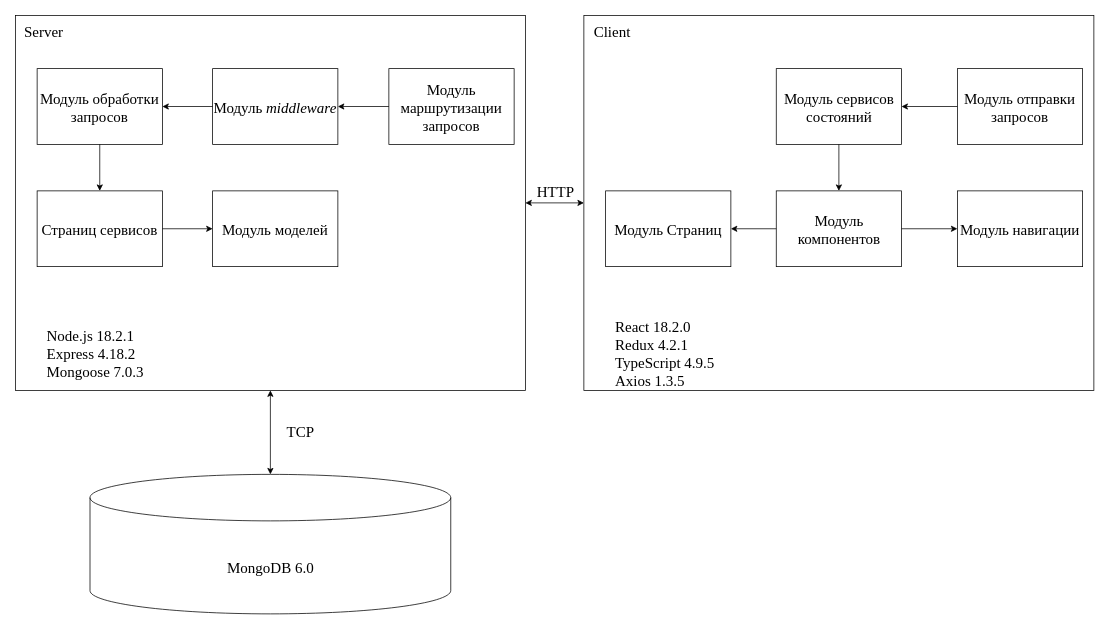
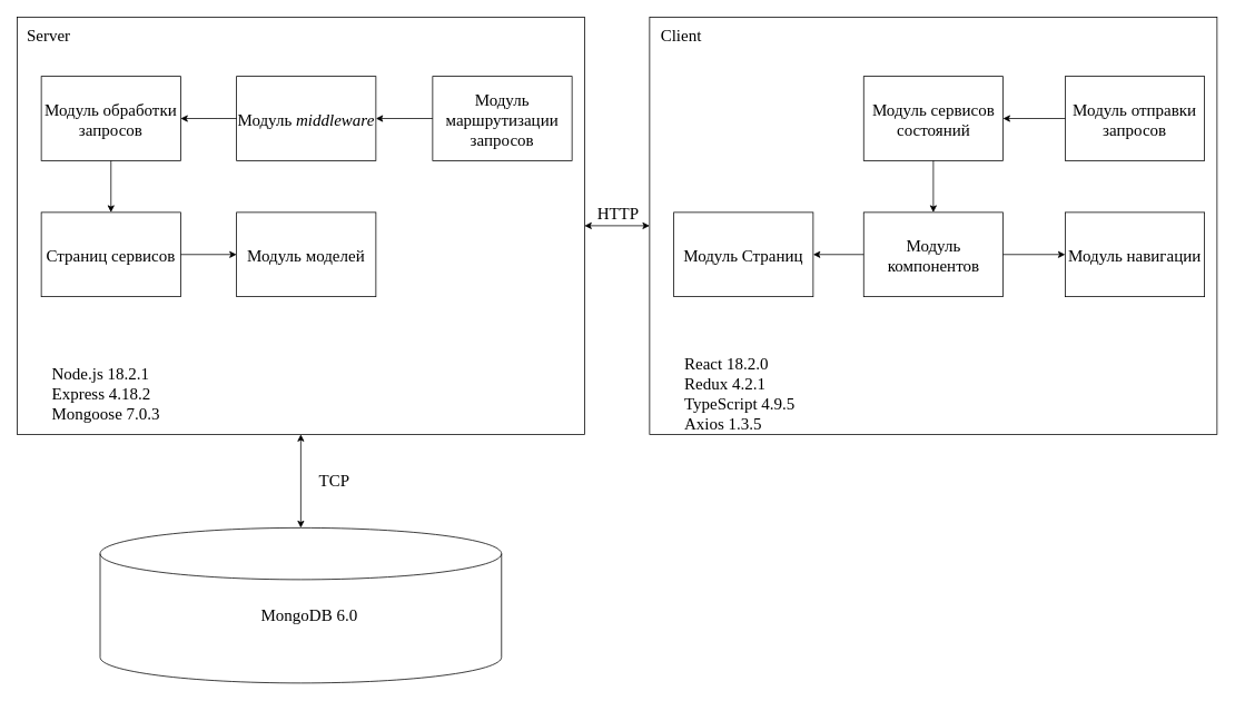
  <mxCell id="0" />
  <mxCell id="1" parent="0" />
  <mxCell id="2" value="" style="rounded=0;whiteSpace=wrap;html=1;fontFamily=Times New Roman;fontSize=20;" parent="1" vertex="1"><mxGeometry x="20" y="20" width="680" height="500" as="geometry" /></mxCell>
  <mxCell id="3" value="" style="rounded=0;whiteSpace=wrap;html=1;fontFamily=Times New Roman;fontSize=20;" parent="1" vertex="1"><mxGeometry x="518" y="91" width="167" height="101" as="geometry" /></mxCell>
  <mxCell id="4" value="&lt;font style=&quot;font-size: 20px;&quot;&gt;Server&lt;/font&gt;" style="text;html=1;strokeColor=none;fillColor=none;align=center;verticalAlign=middle;whiteSpace=wrap;rounded=0;fontFamily=Times New Roman;fontSize=20;" parent="1" vertex="1"><mxGeometry x="28" y="26" width="60" height="30" as="geometry" /></mxCell>
  <mxCell id="5" value="" style="rounded=0;whiteSpace=wrap;html=1;fontFamily=Times New Roman;fontSize=20;" parent="1" vertex="1"><mxGeometry x="283" y="91" width="167" height="101" as="geometry" /></mxCell>
  <mxCell id="6" value="" style="rounded=0;whiteSpace=wrap;html=1;fontFamily=Times New Roman;fontSize=20;" parent="1" vertex="1"><mxGeometry x="49" y="91" width="167" height="101" as="geometry" /></mxCell>
  <mxCell id="7" value="" style="rounded=0;whiteSpace=wrap;html=1;fontFamily=Times New Roman;fontSize=20;" parent="1" vertex="1"><mxGeometry x="49" y="254" width="167" height="101" as="geometry" /></mxCell>
  <mxCell id="8" value="" style="rounded=0;whiteSpace=wrap;html=1;fontFamily=Times New Roman;fontSize=20;" parent="1" vertex="1"><mxGeometry x="283" y="254" width="167" height="101" as="geometry" /></mxCell>
  <mxCell id="9" value="" style="endArrow=classic;html=1;rounded=0;fontFamily=Times New Roman;fontSize=20;" parent="1" source="3" target="5" edge="1"><mxGeometry width="50" height="50" relative="1" as="geometry"><mxPoint x="337" y="278" as="sourcePoint" /><mxPoint x="387" y="228" as="targetPoint" /></mxGeometry></mxCell>
  <mxCell id="10" value="" style="endArrow=classic;html=1;rounded=0;fontFamily=Times New Roman;fontSize=20;" parent="1" source="5" target="6" edge="1"><mxGeometry width="50" height="50" relative="1" as="geometry"><mxPoint x="228" y="152" as="sourcePoint" /><mxPoint x="293" y="152" as="targetPoint" /></mxGeometry></mxCell>
  <mxCell id="11" value="" style="endArrow=classic;html=1;rounded=0;fontFamily=Times New Roman;fontSize=20;" parent="1" source="6" target="7" edge="1"><mxGeometry width="50" height="50" relative="1" as="geometry"><mxPoint x="-232" y="162" as="sourcePoint" /><mxPoint x="-167" y="162" as="targetPoint" /></mxGeometry></mxCell>
  <mxCell id="12" value="" style="endArrow=classic;html=1;rounded=0;fontFamily=Times New Roman;fontSize=20;" parent="1" source="7" target="8" edge="1"><mxGeometry width="50" height="50" relative="1" as="geometry"><mxPoint x="248" y="172" as="sourcePoint" /><mxPoint x="313" y="172" as="targetPoint" /></mxGeometry></mxCell>
  <mxCell id="13" value="&lt;font style=&quot;font-size: 20px;&quot;&gt;&lt;span style=&quot;font-size: 20px;&quot;&gt;Модуль маршрутизации запросов&lt;/span&gt;&lt;/font&gt;" style="text;html=1;strokeColor=none;fillColor=none;align=center;verticalAlign=middle;whiteSpace=wrap;rounded=0;fontFamily=Times New Roman;fontSize=20;" parent="1" vertex="1"><mxGeometry x="518" y="91" width="167" height="101" as="geometry" /></mxCell>
  <mxCell id="14" value="&lt;font style=&quot;font-size: 20px;&quot;&gt;Модуль &lt;i style=&quot;font-size: 20px;&quot;&gt;middleware&lt;/i&gt;&lt;/font&gt;" style="text;html=1;strokeColor=none;fillColor=none;align=center;verticalAlign=middle;whiteSpace=wrap;rounded=0;fontFamily=Times New Roman;fontSize=20;" parent="1" vertex="1"><mxGeometry x="283" y="91" width="167" height="101" as="geometry" /></mxCell>
  <mxCell id="15" value="&lt;font style=&quot;font-size: 20px;&quot;&gt;Модуль обработки запросов&lt;/font&gt;" style="text;html=1;strokeColor=none;fillColor=none;align=center;verticalAlign=middle;whiteSpace=wrap;rounded=0;fontFamily=Times New Roman;fontSize=20;" parent="1" vertex="1"><mxGeometry x="49" y="91" width="167" height="101" as="geometry" /></mxCell>
  <mxCell id="16" value="&lt;font style=&quot;font-size: 20px;&quot;&gt;Страниц сервисов&lt;/font&gt;" style="text;html=1;strokeColor=none;fillColor=none;align=center;verticalAlign=middle;whiteSpace=wrap;rounded=0;fontFamily=Times New Roman;fontSize=20;" parent="1" vertex="1"><mxGeometry x="49" y="254" width="167" height="101" as="geometry" /></mxCell>
  <mxCell id="17" value="&lt;font style=&quot;font-size: 20px;&quot;&gt;Модуль моделей&lt;/font&gt;" style="text;html=1;strokeColor=none;fillColor=none;align=center;verticalAlign=middle;whiteSpace=wrap;rounded=0;fontFamily=Times New Roman;fontSize=20;" parent="1" vertex="1"><mxGeometry x="283" y="254" width="167" height="101" as="geometry" /></mxCell>
  <mxCell id="18" value="&lt;blockquote style=&quot;margin: 0px 0px 0px 40px; border: none; padding: 0px; font-size: 20px;&quot;&gt;Node.js 18.2.1&lt;br style=&quot;font-size: 20px;&quot;&gt;&lt;span style=&quot;font-size: 20px;&quot;&gt;Express 4.18.2&lt;br style=&quot;font-size: 20px;&quot;&gt;&lt;/span&gt;&lt;span style=&quot;font-size: 20px;&quot;&gt;Mongoose 7.0.3&lt;/span&gt;&lt;/blockquote&gt;" style="text;html=1;strokeColor=none;fillColor=none;align=left;verticalAlign=middle;whiteSpace=wrap;rounded=0;fontFamily=Times New Roman;fontSize=20;" parent="1" vertex="1"><mxGeometry x="20" y="419" width="192" height="101" as="geometry" /></mxCell>
  <mxCell id="19" value="" style="rounded=0;whiteSpace=wrap;html=1;fontFamily=Times New Roman;fontSize=20;" parent="1" vertex="1"><mxGeometry x="778" y="20" width="680" height="500" as="geometry" /></mxCell>
  <mxCell id="20" value="" style="rounded=0;whiteSpace=wrap;html=1;fontFamily=Times New Roman;fontSize=20;" parent="1" vertex="1"><mxGeometry x="1276" y="91" width="167" height="101" as="geometry" /></mxCell>
  <mxCell id="21" value="&lt;font style=&quot;font-size: 20px;&quot;&gt;Client&lt;/font&gt;" style="text;html=1;strokeColor=none;fillColor=none;align=center;verticalAlign=middle;whiteSpace=wrap;rounded=0;fontFamily=Times New Roman;fontSize=20;" parent="1" vertex="1"><mxGeometry x="786" y="26" width="60" height="30" as="geometry" /></mxCell>
  <mxCell id="22" value="" style="rounded=0;whiteSpace=wrap;html=1;fontFamily=Times New Roman;fontSize=20;" parent="1" vertex="1"><mxGeometry x="1034.5" y="91" width="167" height="101" as="geometry" /></mxCell>
  <mxCell id="23" value="" style="rounded=0;whiteSpace=wrap;html=1;fontFamily=Times New Roman;fontSize=20;" parent="1" vertex="1"><mxGeometry x="1034.5" y="254" width="167" height="101" as="geometry" /></mxCell>
  <mxCell id="24" value="" style="rounded=0;whiteSpace=wrap;html=1;fontFamily=Times New Roman;fontSize=20;" parent="1" vertex="1"><mxGeometry x="807" y="254" width="167" height="101" as="geometry" /></mxCell>
  <mxCell id="25" value="" style="rounded=0;whiteSpace=wrap;html=1;fontFamily=Times New Roman;fontSize=20;" parent="1" vertex="1"><mxGeometry x="1276" y="254" width="167" height="101" as="geometry" /></mxCell>
  <mxCell id="26" value="" style="endArrow=classic;html=1;rounded=0;fontFamily=Times New Roman;fontSize=20;" parent="1" source="20" target="22" edge="1"><mxGeometry width="50" height="50" relative="1" as="geometry"><mxPoint x="1095" y="278" as="sourcePoint" /><mxPoint x="1145" y="228" as="targetPoint" /></mxGeometry></mxCell>
  <mxCell id="27" value="" style="endArrow=classic;html=1;rounded=0;fontFamily=Times New Roman;fontSize=20;" parent="1" source="22" target="23" edge="1"><mxGeometry width="50" height="50" relative="1" as="geometry"><mxPoint x="986" y="152" as="sourcePoint" /><mxPoint x="1051" y="152" as="targetPoint" /></mxGeometry></mxCell>
  <mxCell id="28" value="" style="endArrow=classic;html=1;rounded=0;fontFamily=Times New Roman;fontSize=20;" parent="1" source="23" target="24" edge="1"><mxGeometry width="50" height="50" relative="1" as="geometry"><mxPoint x="526" y="162" as="sourcePoint" /><mxPoint x="591" y="162" as="targetPoint" /></mxGeometry></mxCell>
  <mxCell id="29" value="" style="endArrow=classic;html=1;rounded=0;fontFamily=Times New Roman;fontSize=20;" parent="1" source="32" target="25" edge="1"><mxGeometry width="50" height="50" relative="1" as="geometry"><mxPoint x="1006" y="172" as="sourcePoint" /><mxPoint x="1071" y="172" as="targetPoint" /></mxGeometry></mxCell>
  <mxCell id="30" value="&lt;font style=&quot;font-size: 20px;&quot;&gt;&lt;span style=&quot;font-size: 20px;&quot;&gt;Модуль отправки запросов&lt;/span&gt;&lt;/font&gt;" style="text;html=1;strokeColor=none;fillColor=none;align=center;verticalAlign=middle;whiteSpace=wrap;rounded=0;fontFamily=Times New Roman;fontSize=20;" parent="1" vertex="1"><mxGeometry x="1276" y="91" width="167" height="101" as="geometry" /></mxCell>
  <mxCell id="31" value="&lt;font style=&quot;font-size: 20px;&quot;&gt;Модуль сервисов состояний&lt;/font&gt;" style="text;html=1;strokeColor=none;fillColor=none;align=center;verticalAlign=middle;whiteSpace=wrap;rounded=0;fontFamily=Times New Roman;fontSize=20;" parent="1" vertex="1"><mxGeometry x="1034.5" y="91" width="167" height="101" as="geometry" /></mxCell>
  <mxCell id="32" value="&lt;font style=&quot;font-size: 20px;&quot;&gt;Модуль компонентов&lt;/font&gt;" style="text;html=1;strokeColor=none;fillColor=none;align=center;verticalAlign=middle;whiteSpace=wrap;rounded=0;fontFamily=Times New Roman;fontSize=20;" parent="1" vertex="1"><mxGeometry x="1034.5" y="254" width="167" height="101" as="geometry" /></mxCell>
  <mxCell id="33" value="&lt;font style=&quot;font-size: 20px;&quot;&gt;Модуль Страниц&lt;/font&gt;" style="text;html=1;strokeColor=none;fillColor=none;align=center;verticalAlign=middle;whiteSpace=wrap;rounded=0;fontFamily=Times New Roman;fontSize=20;" parent="1" vertex="1"><mxGeometry x="807" y="254" width="167" height="101" as="geometry" /></mxCell>
  <mxCell id="34" value="&lt;font style=&quot;font-size: 20px;&quot;&gt;Модуль навигации&lt;/font&gt;" style="text;html=1;strokeColor=none;fillColor=none;align=center;verticalAlign=middle;whiteSpace=wrap;rounded=0;fontFamily=Times New Roman;fontSize=20;" parent="1" vertex="1"><mxGeometry x="1276" y="254" width="167" height="101" as="geometry" /></mxCell>
  <mxCell id="35" value="&lt;blockquote style=&quot;margin: 0px 0px 0px 40px; border: none; padding: 0px; font-size: 20px;&quot;&gt;React 18.2.0&lt;/blockquote&gt;&lt;blockquote style=&quot;margin: 0px 0px 0px 40px; border: none; padding: 0px; font-size: 20px;&quot;&gt;Redux 4.2.1&lt;/blockquote&gt;&lt;blockquote style=&quot;margin: 0px 0px 0px 40px; border: none; padding: 0px; font-size: 20px;&quot;&gt;TypeScript 4.9.5&lt;/blockquote&gt;&lt;blockquote style=&quot;margin: 0px 0px 0px 40px; border: none; padding: 0px; font-size: 20px;&quot;&gt;Axios 1.3.5&lt;/blockquote&gt;" style="text;html=1;strokeColor=none;fillColor=none;align=left;verticalAlign=middle;whiteSpace=wrap;rounded=0;fontFamily=Times New Roman;fontSize=20;" parent="1" vertex="1"><mxGeometry x="778" y="419" width="205" height="101" as="geometry" /></mxCell>
  <mxCell id="36" value="" style="endArrow=classic;html=1;rounded=0;startArrow=classic;startFill=1;fontFamily=Times New Roman;fontSize=20;" parent="1" source="2" target="19" edge="1"><mxGeometry width="50" height="50" relative="1" as="geometry"><mxPoint x="226" y="315" as="sourcePoint" /><mxPoint x="293" y="315" as="targetPoint" /></mxGeometry></mxCell>
  <mxCell id="37" value="" style="strokeWidth=1;html=1;shape=mxgraph.flowchart.database;whiteSpace=wrap;fontFamily=Times New Roman;fontSize=20;" parent="1" vertex="1"><mxGeometry x="119.5" y="632" width="481" height="186" as="geometry" /></mxCell>
- <mxCell id="38" value="&lt;div style=&quot;font-size: 20px;&quot;&gt;&lt;span style=&quot;background-color: initial; font-size: 20px;&quot;&gt;&lt;font style=&quot;font-size: 20px;&quot;&gt;MongoDB 6.0&lt;/font&gt;&lt;/span&gt;&lt;/div&gt;" style="text;html=1;strokeColor=none;fillColor=none;align=center;verticalAlign=middle;whiteSpace=wrap;rounded=0;fontFamily=Times New Roman;fontSize=20;" parent="1" vertex="1"><mxGeometry x="236.5" y="706" width="247" height="99" as="geometry" /></mxCell>
+ <mxCell id="38" value="&lt;div style=&quot;font-size: 20px;&quot;&gt;&lt;span style=&quot;background-color: initial; font-size: 20px;&quot;&gt;&lt;font style=&quot;font-size: 20px;&quot;&gt;MongoDB 6.0&lt;/font&gt;&lt;/span&gt;&lt;/div&gt;" style="text;html=1;strokeColor=none;fillColor=none;align=center;verticalAlign=middle;whiteSpace=wrap;rounded=0;fontFamily=Times New Roman;fontSize=20;" parent="1" vertex="1"><mxGeometry x="246.5" y="686" width="247" height="99" as="geometry" /></mxCell>
  <mxCell id="39" value="" style="endArrow=classic;html=1;rounded=0;startArrow=classic;startFill=1;fontFamily=Times New Roman;fontSize=20;" parent="1" source="2" target="37" edge="1"><mxGeometry width="50" height="50" relative="1" as="geometry"><mxPoint x="710" y="280" as="sourcePoint" /><mxPoint x="788" y="280" as="targetPoint" /></mxGeometry></mxCell>
  <mxCell id="40" value="&lt;font style=&quot;font-size: 20px;&quot;&gt;TCP&lt;/font&gt;" style="text;html=1;align=center;verticalAlign=middle;resizable=0;points=[];autosize=1;strokeColor=none;fillColor=none;fontFamily=Times New Roman;fontSize=20;" parent="1" vertex="1"><mxGeometry x="372" y="557" width="55" height="36" as="geometry" /></mxCell>
  <mxCell id="41" value="&lt;font style=&quot;font-size: 20px;&quot;&gt;&lt;span style=&quot;font-size: 20px;&quot;&gt;HTTP&lt;/span&gt;&lt;/font&gt;" style="text;html=1;align=center;verticalAlign=middle;resizable=0;points=[];autosize=1;strokeColor=none;fillColor=none;fontFamily=Times New Roman;fontSize=20;" parent="1" vertex="1"><mxGeometry x="706" y="236" width="68" height="36" as="geometry" /></mxCell>
